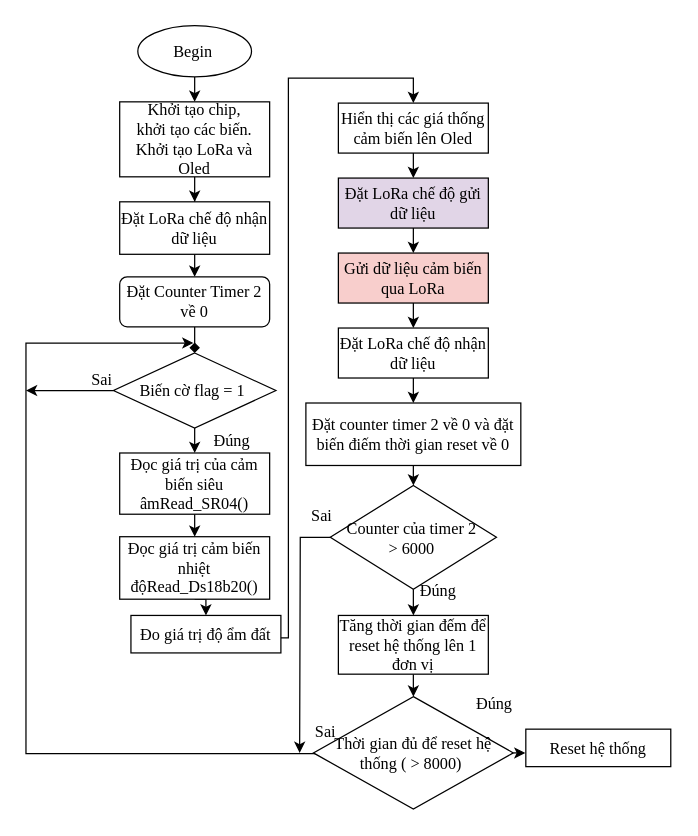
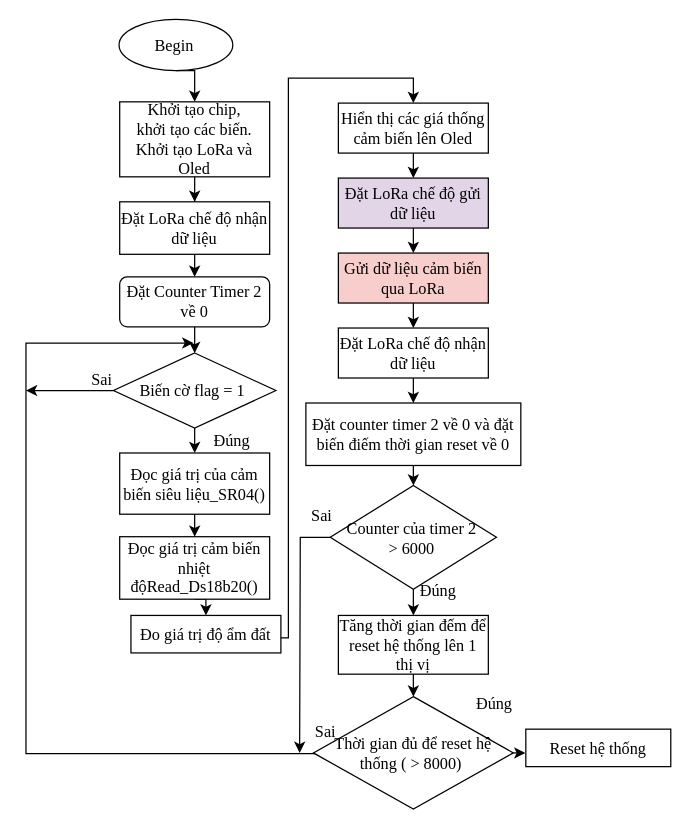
  <mxCell id="0" />
  <mxCell id="1" parent="0" />
  <mxCell id="2" style="edgeStyle=orthogonalEdgeStyle;rounded=0;orthogonalLoop=1;jettySize=auto;html=1;exitX=0.5;exitY=1;exitDx=0;exitDy=0;entryX=0.5;entryY=0;entryDx=0;entryDy=0;fontSize=13;fontFamily=Times New Roman;" parent="1" source="3" target="5" edge="1"><mxGeometry relative="1" as="geometry" /></mxCell>
- <mxCell id="3" value="Begin&amp;nbsp;" style="ellipse;whiteSpace=wrap;html=1;fontSize=13;fontFamily=Times New Roman;" parent="1" vertex="1"><mxGeometry x="109.5" y="20" width="91" height="41" as="geometry" /></mxCell>
+ <mxCell id="3" value="Begin&amp;nbsp;" style="ellipse;whiteSpace=wrap;html=1;fontSize=13;fontFamily=Times New Roman;" parent="1" vertex="1"><mxGeometry x="94.5" y="15" width="91" height="41" as="geometry" /></mxCell>
  <mxCell id="4" style="edgeStyle=orthogonalEdgeStyle;rounded=0;orthogonalLoop=1;jettySize=auto;html=1;exitX=0.5;exitY=1;exitDx=0;exitDy=0;fontSize=13;fontFamily=Times New Roman;" parent="1" source="5" target="7" edge="1"><mxGeometry relative="1" as="geometry" /></mxCell>
  <mxCell id="5" value="Khởi tạo chip,&lt;br style=&quot;font-size: 13px;&quot;&gt;khởi tạo các biến.&lt;br style=&quot;font-size: 13px;&quot;&gt;Khởi tạo LoRa và Oled" style="rounded=0;whiteSpace=wrap;html=1;fontSize=13;fontFamily=Times New Roman;" parent="1" vertex="1"><mxGeometry x="95" y="81" width="120" height="60" as="geometry" /></mxCell>
  <mxCell id="6" style="edgeStyle=orthogonalEdgeStyle;rounded=0;orthogonalLoop=1;jettySize=auto;html=1;exitX=0.5;exitY=1;exitDx=0;exitDy=0;fontSize=13;fontFamily=Times New Roman;entryX=0.5;entryY=0;entryDx=0;entryDy=0;" parent="1" source="7" target="9" edge="1"><mxGeometry relative="1" as="geometry"><mxPoint x="155" y="218" as="targetPoint" /></mxGeometry></mxCell>
  <mxCell id="7" value="Đặt LoRa chế độ nhận dữ liệu" style="rounded=0;whiteSpace=wrap;html=1;fontSize=13;fontFamily=Times New Roman;" parent="1" vertex="1"><mxGeometry x="95" y="161" width="120" height="42" as="geometry" /></mxCell>
- <mxCell id="8" style="edgeStyle=orthogonalEdgeStyle;rounded=0;orthogonalLoop=1;jettySize=auto;html=1;exitX=0.5;exitY=1;exitDx=0;exitDy=0;fontFamily=Times New Roman;fontSize=13;endArrow=diamond;" parent="1" source="9" target="12" edge="1"><mxGeometry relative="1" as="geometry" /></mxCell>
+ <mxCell id="8" style="edgeStyle=orthogonalEdgeStyle;rounded=0;orthogonalLoop=1;jettySize=auto;html=1;exitX=0.5;exitY=1;exitDx=0;exitDy=0;fontFamily=Times New Roman;fontSize=13;" parent="1" source="9" target="12" edge="1"><mxGeometry relative="1" as="geometry" /></mxCell>
  <mxCell id="9" value="Đặt Counter Timer 2 về 0" style="whiteSpace=wrap;html=1;fontSize=13;fontFamily=Times New Roman;rounded=1;" parent="1" vertex="1"><mxGeometry x="95" y="221" width="120" height="40" as="geometry" /></mxCell>
  <mxCell id="10" style="edgeStyle=orthogonalEdgeStyle;rounded=0;orthogonalLoop=1;jettySize=auto;html=1;exitX=0;exitY=0.5;exitDx=0;exitDy=0;fontSize=13;fontFamily=Times New Roman;" parent="1" source="12" edge="1"><mxGeometry relative="1" as="geometry"><mxPoint x="20" y="312" as="targetPoint" /></mxGeometry></mxCell>
  <mxCell id="11" style="edgeStyle=orthogonalEdgeStyle;rounded=0;orthogonalLoop=1;jettySize=auto;html=1;exitX=0.5;exitY=1;exitDx=0;exitDy=0;entryX=0.5;entryY=0;entryDx=0;entryDy=0;fontSize=13;fontFamily=Times New Roman;" parent="1" source="12" target="14" edge="1"><mxGeometry relative="1" as="geometry" /></mxCell>
  <mxCell id="12" value="Biến cờ flag = 1&amp;nbsp;" style="rhombus;whiteSpace=wrap;html=1;fontSize=13;fontFamily=Times New Roman;" parent="1" vertex="1"><mxGeometry x="90" y="282" width="130" height="60" as="geometry" /></mxCell>
  <mxCell id="13" style="edgeStyle=orthogonalEdgeStyle;rounded=0;orthogonalLoop=1;jettySize=auto;html=1;exitX=0.5;exitY=1;exitDx=0;exitDy=0;entryX=0.5;entryY=0;entryDx=0;entryDy=0;fontSize=13;fontFamily=Times New Roman;" parent="1" source="14" target="16" edge="1"><mxGeometry relative="1" as="geometry" /></mxCell>
- <mxCell id="14" value="Đọc giá trị của cảm biến siêu âmRead_SR04()" style="rounded=0;whiteSpace=wrap;html=1;fontSize=13;fontFamily=Times New Roman;" parent="1" vertex="1"><mxGeometry x="95" y="362" width="120" height="49" as="geometry" /></mxCell>
+ <mxCell id="14" value="Đọc giá trị của cảm biến siêu liệu_SR04()" style="rounded=0;whiteSpace=wrap;html=1;fontSize=13;fontFamily=Times New Roman;" parent="1" vertex="1"><mxGeometry x="95" y="362" width="120" height="49" as="geometry" /></mxCell>
  <mxCell id="15" style="edgeStyle=orthogonalEdgeStyle;rounded=0;orthogonalLoop=1;jettySize=auto;html=1;exitX=0.5;exitY=1;exitDx=0;exitDy=0;entryX=0.5;entryY=0;entryDx=0;entryDy=0;fontSize=13;fontFamily=Times New Roman;" parent="1" source="16" target="18" edge="1"><mxGeometry relative="1" as="geometry" /></mxCell>
  <mxCell id="16" value="Đọc giá trị cảm biến nhiệt độRead_Ds18b20()" style="rounded=0;whiteSpace=wrap;html=1;fontSize=13;fontFamily=Times New Roman;" parent="1" vertex="1"><mxGeometry x="95" y="429" width="120" height="50" as="geometry" /></mxCell>
  <mxCell id="17" style="edgeStyle=orthogonalEdgeStyle;rounded=0;orthogonalLoop=1;jettySize=auto;html=1;exitX=1;exitY=0.5;exitDx=0;exitDy=0;entryX=0.5;entryY=0;entryDx=0;entryDy=0;fontSize=13;fontFamily=Times New Roman;" parent="1" source="18" target="20" edge="1"><mxGeometry relative="1" as="geometry"><Array as="points"><mxPoint x="214" y="510" /><mxPoint x="230" y="510" /><mxPoint x="230" y="62" /><mxPoint x="330" y="62" /></Array></mxGeometry></mxCell>
  <mxCell id="18" value="Đo giá trị độ ẩm đất" style="rounded=0;whiteSpace=wrap;html=1;fontSize=13;fontFamily=Times New Roman;" parent="1" vertex="1"><mxGeometry x="104" y="492" width="120" height="30" as="geometry" /></mxCell>
  <mxCell id="19" style="edgeStyle=orthogonalEdgeStyle;rounded=0;orthogonalLoop=1;jettySize=auto;html=1;exitX=0.5;exitY=1;exitDx=0;exitDy=0;entryX=0.5;entryY=0;entryDx=0;entryDy=0;fontSize=13;fontFamily=Times New Roman;" parent="1" source="20" target="22" edge="1"><mxGeometry relative="1" as="geometry" /></mxCell>
  <mxCell id="20" value="Hiển thị các giá thống cảm biến lên Oled" style="rounded=0;whiteSpace=wrap;html=1;fontSize=13;fontFamily=Times New Roman;" parent="1" vertex="1"><mxGeometry x="270" y="82" width="120" height="40" as="geometry" /></mxCell>
  <mxCell id="21" style="edgeStyle=orthogonalEdgeStyle;rounded=0;orthogonalLoop=1;jettySize=auto;html=1;exitX=0.5;exitY=1;exitDx=0;exitDy=0;entryX=0.5;entryY=0;entryDx=0;entryDy=0;fontSize=13;fontFamily=Times New Roman;" parent="1" source="22" target="26" edge="1"><mxGeometry relative="1" as="geometry" /></mxCell>
  <mxCell id="22" value="Đặt LoRa chế độ gửi dữ liệu" style="rounded=0;whiteSpace=wrap;html=1;fontSize=13;fontFamily=Times New Roman;fillColor=#e1d5e7;" parent="1" vertex="1"><mxGeometry x="270" y="142" width="120" height="40" as="geometry" /></mxCell>
  <mxCell id="23" style="edgeStyle=orthogonalEdgeStyle;rounded=0;orthogonalLoop=1;jettySize=auto;html=1;exitX=0.5;exitY=1;exitDx=0;exitDy=0;entryX=0.5;entryY=0;entryDx=0;entryDy=0;fontSize=13;fontFamily=Times New Roman;" parent="1" source="24" target="29" edge="1"><mxGeometry relative="1" as="geometry" /></mxCell>
  <mxCell id="24" value="Đặt counter timer 2 về 0 và đặt biến điếm thời gian reset về 0" style="rounded=0;whiteSpace=wrap;html=1;fontSize=13;fontFamily=Times New Roman;" parent="1" vertex="1"><mxGeometry x="244" y="322" width="172" height="50" as="geometry" /></mxCell>
  <mxCell id="25" style="edgeStyle=orthogonalEdgeStyle;rounded=0;orthogonalLoop=1;jettySize=auto;html=1;exitX=0.5;exitY=1;exitDx=0;exitDy=0;entryX=0.5;entryY=0;entryDx=0;entryDy=0;fontSize=13;fontFamily=Times New Roman;" parent="1" source="26" target="40" edge="1"><mxGeometry relative="1" as="geometry" /></mxCell>
  <mxCell id="26" value="Gửi dữ liệu cảm biến qua LoRa" style="rounded=0;whiteSpace=wrap;html=1;fontSize=13;fontFamily=Times New Roman;fillColor=#f8cecc;" parent="1" vertex="1"><mxGeometry x="270" y="202" width="120" height="40" as="geometry" /></mxCell>
  <mxCell id="27" style="edgeStyle=orthogonalEdgeStyle;rounded=0;orthogonalLoop=1;jettySize=auto;html=1;exitX=0.5;exitY=1;exitDx=0;exitDy=0;entryX=0.5;entryY=0;entryDx=0;entryDy=0;fontSize=13;fontFamily=Times New Roman;" parent="1" source="29" target="31" edge="1"><mxGeometry relative="1" as="geometry" /></mxCell>
  <mxCell id="28" style="edgeStyle=orthogonalEdgeStyle;rounded=0;orthogonalLoop=1;jettySize=auto;html=1;exitX=0;exitY=0.5;exitDx=0;exitDy=0;fontSize=13;fontFamily=Times New Roman;" parent="1" source="29" edge="1"><mxGeometry relative="1" as="geometry"><mxPoint x="239" y="602" as="targetPoint" /></mxGeometry></mxCell>
  <mxCell id="29" value="Counter của timer 2&amp;nbsp;&lt;br&gt;&amp;gt; 6000&amp;nbsp;" style="rhombus;whiteSpace=wrap;html=1;fontSize=13;fontFamily=Times New Roman;" parent="1" vertex="1"><mxGeometry x="263.5" y="388" width="133" height="83" as="geometry" /></mxCell>
  <mxCell id="30" style="edgeStyle=orthogonalEdgeStyle;rounded=0;orthogonalLoop=1;jettySize=auto;html=1;exitX=0.5;exitY=1;exitDx=0;exitDy=0;fontSize=13;fontFamily=Times New Roman;entryX=0.5;entryY=0;entryDx=0;entryDy=0;" parent="1" source="31" target="43" edge="1"><mxGeometry relative="1" as="geometry"><mxPoint x="330" y="553" as="targetPoint" /></mxGeometry></mxCell>
- <mxCell id="31" value="Tăng thời gian đếm để reset hệ thống lên 1 đơn vị" style="rounded=0;whiteSpace=wrap;html=1;fontSize=13;fontFamily=Times New Roman;" parent="1" vertex="1"><mxGeometry x="270" y="492" width="120" height="47" as="geometry" /></mxCell>
+ <mxCell id="31" value="Tăng thời gian đếm để reset hệ thống lên 1 thị vị" style="rounded=0;whiteSpace=wrap;html=1;fontSize=13;fontFamily=Times New Roman;" parent="1" vertex="1"><mxGeometry x="270" y="492" width="120" height="47" as="geometry" /></mxCell>
  <mxCell id="32" style="edgeStyle=orthogonalEdgeStyle;rounded=0;orthogonalLoop=1;jettySize=auto;html=1;exitX=0;exitY=0.5;exitDx=0;exitDy=0;fontSize=13;fontFamily=Times New Roman;" parent="1" edge="1"><mxGeometry relative="1" as="geometry"><mxPoint x="154" y="274" as="targetPoint" /><Array as="points"><mxPoint x="20" y="603" /><mxPoint x="20" y="274" /></Array><mxPoint x="255" y="602.5" as="sourcePoint" /></mxGeometry></mxCell>
  <mxCell id="33" value="Reset hệ thống" style="rounded=0;whiteSpace=wrap;html=1;fontSize=13;fontFamily=Times New Roman;" parent="1" vertex="1"><mxGeometry x="420" y="583" width="116" height="30" as="geometry" /></mxCell>
  <mxCell id="34" value="Đúng" style="text;html=1;strokeColor=none;fillColor=none;align=center;verticalAlign=middle;whiteSpace=wrap;rounded=0;fontSize=13;fontFamily=Times New Roman;" parent="1" vertex="1"><mxGeometry x="330" y="462" width="40" height="20" as="geometry" /></mxCell>
  <mxCell id="35" value="Đúng" style="text;html=1;strokeColor=none;fillColor=none;align=center;verticalAlign=middle;whiteSpace=wrap;rounded=0;fontSize=13;fontFamily=Times New Roman;" parent="1" vertex="1"><mxGeometry x="165" y="342" width="40" height="20" as="geometry" /></mxCell>
  <mxCell id="36" value="Sai" style="text;html=1;strokeColor=none;fillColor=none;align=center;verticalAlign=middle;whiteSpace=wrap;rounded=0;fontSize=13;fontFamily=Times New Roman;" parent="1" vertex="1"><mxGeometry x="61" y="293" width="40" height="20" as="geometry" /></mxCell>
  <mxCell id="37" value="Sai" style="text;html=1;strokeColor=none;fillColor=none;align=center;verticalAlign=middle;whiteSpace=wrap;rounded=0;fontSize=13;fontFamily=Times New Roman;" parent="1" vertex="1"><mxGeometry x="240" y="575" width="40" height="20" as="geometry" /></mxCell>
  <mxCell id="38" value="Đúng" style="text;html=1;strokeColor=none;fillColor=none;align=center;verticalAlign=middle;whiteSpace=wrap;rounded=0;fontSize=13;fontFamily=Times New Roman;" parent="1" vertex="1"><mxGeometry x="375" y="552" width="40" height="20" as="geometry" /></mxCell>
  <mxCell id="39" style="edgeStyle=orthogonalEdgeStyle;rounded=0;orthogonalLoop=1;jettySize=auto;html=1;exitX=0.5;exitY=1;exitDx=0;exitDy=0;entryX=0.5;entryY=0;entryDx=0;entryDy=0;fontSize=13;fontFamily=Times New Roman;" parent="1" source="40" target="24" edge="1"><mxGeometry relative="1" as="geometry" /></mxCell>
  <mxCell id="40" value="Đặt LoRa chế độ nhận dữ liệu" style="rounded=0;whiteSpace=wrap;html=1;fontSize=13;fontFamily=Times New Roman;" parent="1" vertex="1"><mxGeometry x="270" y="262" width="120" height="40" as="geometry" /></mxCell>
  <mxCell id="41" value="Sai" style="text;html=1;strokeColor=none;fillColor=none;align=center;verticalAlign=middle;whiteSpace=wrap;rounded=0;fontSize=13;fontFamily=Times New Roman;" parent="1" vertex="1"><mxGeometry x="237" y="402" width="40" height="20" as="geometry" /></mxCell>
  <mxCell id="42" style="edgeStyle=orthogonalEdgeStyle;rounded=0;orthogonalLoop=1;jettySize=auto;html=1;exitX=1;exitY=0.5;exitDx=0;exitDy=0;entryX=-0.003;entryY=0.645;entryDx=0;entryDy=0;entryPerimeter=0;" parent="1" source="43" target="33" edge="1"><mxGeometry relative="1" as="geometry" /></mxCell>
  <mxCell id="43" value="Thời gian đủ để reset hệ thống ( &amp;gt; 8000)&amp;nbsp;" style="rhombus;whiteSpace=wrap;html=1;fontFamily=Times New Roman;fontSize=13;" parent="1" vertex="1"><mxGeometry x="250" y="557" width="160" height="90" as="geometry" /></mxCell>
